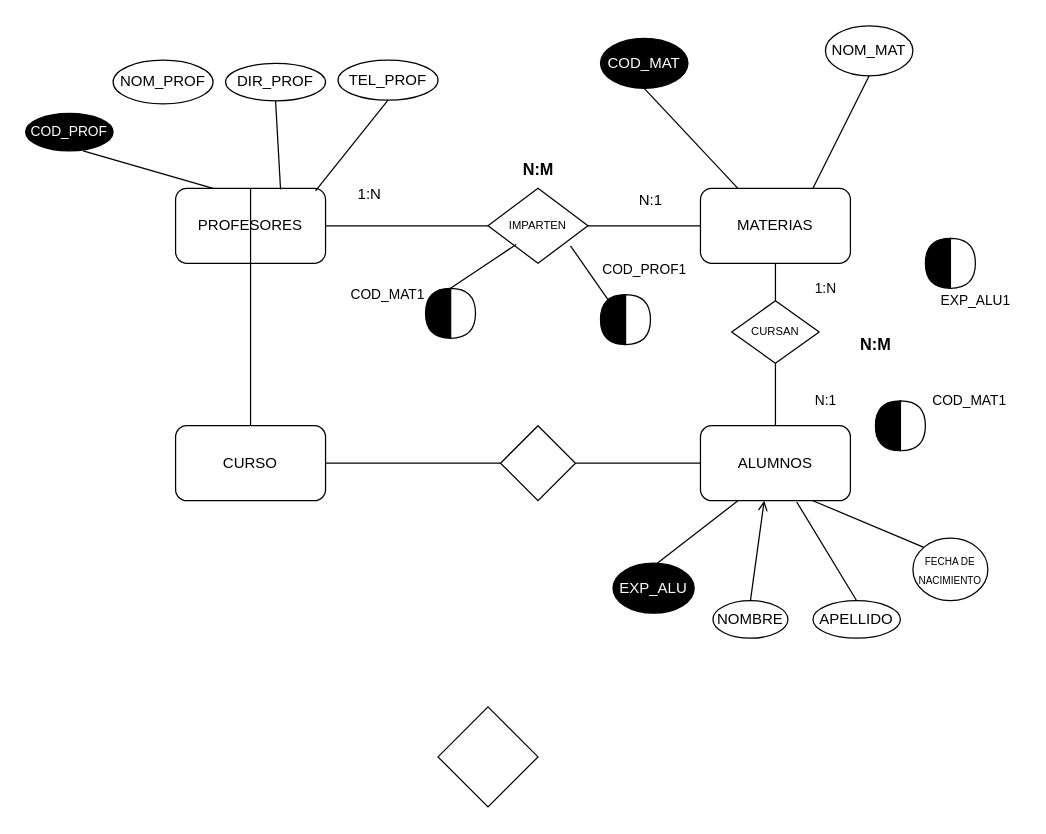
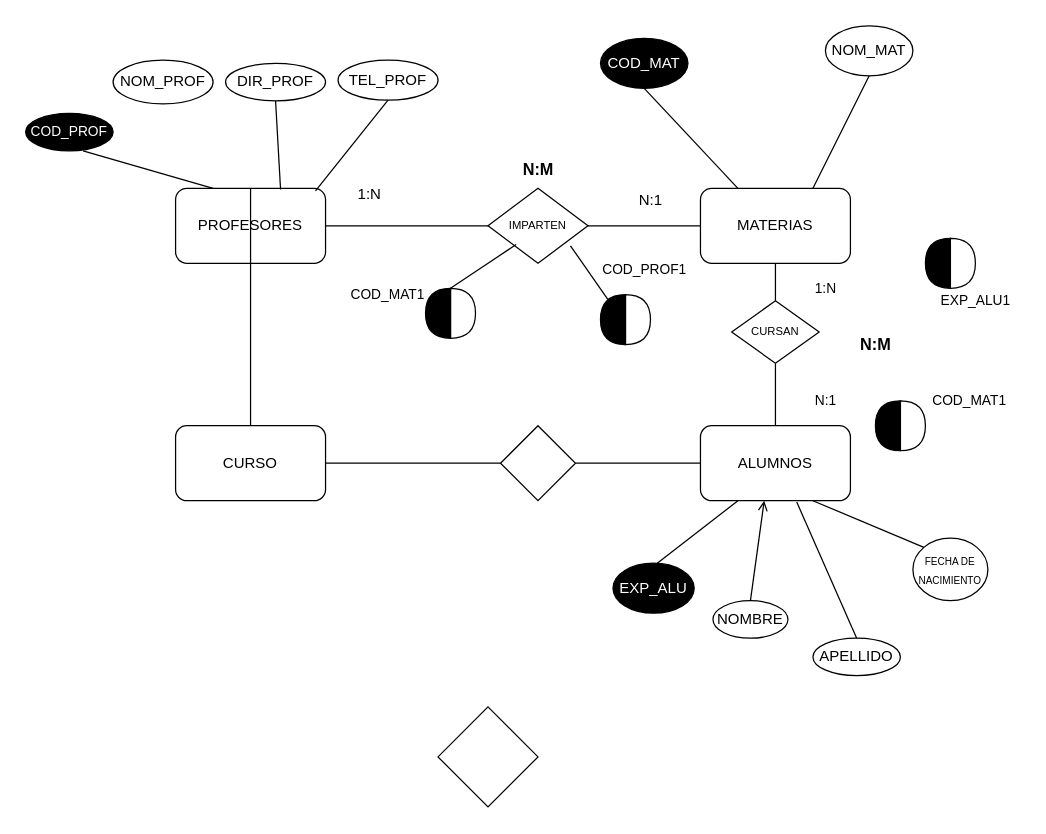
  <mxCell id="0" />
  <mxCell id="1" parent="0" />
  <mxCell id="2" value="PROFESORES" style="rounded=1;whiteSpace=wrap;html=1;" vertex="1" parent="1"><mxGeometry x="140" y="150" width="120" height="60" as="geometry" /></mxCell>
  <mxCell id="3" value="MATERIAS" style="rounded=1;whiteSpace=wrap;html=1;" vertex="1" parent="1"><mxGeometry x="560" y="150" width="120" height="60" as="geometry" /></mxCell>
  <mxCell id="4" value="ALUMNOS" style="rounded=1;whiteSpace=wrap;html=1;" vertex="1" parent="1"><mxGeometry x="560" y="340" width="120" height="60" as="geometry" /></mxCell>
  <mxCell id="5" value="CURSO" style="rounded=1;whiteSpace=wrap;html=1;" vertex="1" parent="1"><mxGeometry x="140" y="340" width="120" height="60" as="geometry" /></mxCell>
  <mxCell id="6" value="NOM_PROF" style="ellipse;whiteSpace=wrap;html=1;" vertex="1" parent="1"><mxGeometry x="90" y="47.5" width="80" height="35" as="geometry" /></mxCell>
  <mxCell id="7" value="DIR_PROF" style="ellipse;whiteSpace=wrap;html=1;" vertex="1" parent="1"><mxGeometry x="180" y="50" width="80" height="30" as="geometry" /></mxCell>
  <mxCell id="8" value="TEL_PROF" style="ellipse;whiteSpace=wrap;html=1;" vertex="1" parent="1"><mxGeometry x="270" y="47.5" width="80" height="32" as="geometry" /></mxCell>
  <mxCell id="9" value="" style="endArrow=none;html=1;rounded=0;exitX=0.933;exitY=0.033;exitDx=0;exitDy=0;entryX=0.5;entryY=1;entryDx=0;entryDy=0;exitPerimeter=0;" edge="1" parent="1" source="2" target="8"><mxGeometry width="50" height="50" relative="1" as="geometry"><mxPoint x="270" y="129.5" as="sourcePoint" /><mxPoint x="320" y="79.5" as="targetPoint" /></mxGeometry></mxCell>
  <mxCell id="10" value="" style="endArrow=none;html=1;rounded=0;exitX=0.7;exitY=0.017;exitDx=0;exitDy=0;exitPerimeter=0;entryX=0.5;entryY=1;entryDx=0;entryDy=0;" edge="1" parent="1" source="2" target="7"><mxGeometry width="50" height="50" relative="1" as="geometry"><mxPoint x="170" y="129.5" as="sourcePoint" /><mxPoint x="220" y="90" as="targetPoint" /></mxGeometry></mxCell>
  <mxCell id="11" value="" style="endArrow=none;html=1;rounded=0;exitX=0.5;exitY=0;exitDx=0;exitDy=0;" edge="1" parent="1" source="2" target="5"><mxGeometry width="50" height="50" relative="1" as="geometry"><mxPoint x="90" y="129.5" as="sourcePoint" /><mxPoint x="140" y="90" as="targetPoint" /></mxGeometry></mxCell>
  <mxCell id="12" value="" style="endArrow=none;html=1;rounded=0;exitX=0.25;exitY=0;exitDx=0;exitDy=0;entryX=0.657;entryY=1;entryDx=0;entryDy=0;entryPerimeter=0;" edge="1" parent="1" source="2" target="36"><mxGeometry width="50" height="50" relative="1" as="geometry"><mxPoint x="40" y="160" as="sourcePoint" /><mxPoint x="118.284" y="148.284" as="targetPoint" /></mxGeometry></mxCell>
  <mxCell id="13" value="NOM_MAT" style="ellipse;whiteSpace=wrap;html=1;" vertex="1" parent="1"><mxGeometry x="660" y="20" width="70" height="40" as="geometry" /></mxCell>
  <mxCell id="14" value="&lt;font color=&quot;#ffffff&quot;&gt;COD_MAT&lt;/font&gt;" style="ellipse;whiteSpace=wrap;html=1;fillColor=#000000;" vertex="1" parent="1"><mxGeometry x="480" y="30" width="70" height="40" as="geometry" /></mxCell>
  <mxCell id="15" value="" style="endArrow=none;html=1;rounded=0;exitX=0.25;exitY=0;exitDx=0;exitDy=0;entryX=0.5;entryY=1;entryDx=0;entryDy=0;" edge="1" parent="1" source="3" target="14"><mxGeometry width="50" height="50" relative="1" as="geometry"><mxPoint x="480" y="110" as="sourcePoint" /><mxPoint x="530" y="60" as="targetPoint" /></mxGeometry></mxCell>
  <mxCell id="16" value="" style="endArrow=none;html=1;rounded=0;exitX=0.75;exitY=0;exitDx=0;exitDy=0;entryX=0.5;entryY=1;entryDx=0;entryDy=0;" edge="1" parent="1" source="3" target="13"><mxGeometry width="50" height="50" relative="1" as="geometry"><mxPoint x="650" y="110" as="sourcePoint" /><mxPoint x="700" y="60" as="targetPoint" /></mxGeometry></mxCell>
  <mxCell id="17" value="&lt;font color=&quot;#ffffff&quot;&gt;EXP_ALU&lt;br&gt;&lt;/font&gt;" style="ellipse;whiteSpace=wrap;html=1;fillColor=#000000;" vertex="1" parent="1"><mxGeometry x="490" y="450" width="65" height="40" as="geometry" /></mxCell>
  <mxCell id="18" value="NOMBRE" style="ellipse;whiteSpace=wrap;html=1;" vertex="1" parent="1"><mxGeometry x="570" y="480" width="60" height="30" as="geometry" /></mxCell>
- <mxCell id="19" value="APELLIDO" style="ellipse;whiteSpace=wrap;html=1;" vertex="1" parent="1"><mxGeometry x="650" y="480" width="70" height="30" as="geometry" /></mxCell>
+ <mxCell id="19" value="APELLIDO" style="ellipse;whiteSpace=wrap;html=1;" vertex="1" parent="1"><mxGeometry x="650" y="510" width="70" height="30" as="geometry" /></mxCell>
  <mxCell id="20" value="&lt;font style=&quot;font-size: 8px;&quot;&gt;FECHA DE NACIMIENTO&lt;/font&gt;" style="ellipse;whiteSpace=wrap;html=1;" vertex="1" parent="1"><mxGeometry x="730" y="430" width="60" height="50" as="geometry" /></mxCell>
  <mxCell id="21" value="" style="endArrow=none;html=1;rounded=0;fontSize=8;exitX=0.545;exitY=0;exitDx=0;exitDy=0;exitPerimeter=0;entryX=0.25;entryY=1;entryDx=0;entryDy=0;" edge="1" parent="1" source="17" target="4"><mxGeometry width="50" height="50" relative="1" as="geometry"><mxPoint x="540" y="450" as="sourcePoint" /><mxPoint x="590" y="400" as="targetPoint" /></mxGeometry></mxCell>
  <mxCell id="22" value="" style="endArrow=open;html=1;rounded=0;fontSize=8;exitX=0.5;exitY=0;exitDx=0;exitDy=0;entryX=0.425;entryY=1;entryDx=0;entryDy=0;entryPerimeter=0;" edge="1" parent="1" source="18" target="4"><mxGeometry width="50" height="50" relative="1" as="geometry"><mxPoint x="595" y="480" as="sourcePoint" /><mxPoint x="645" y="430" as="targetPoint" /></mxGeometry></mxCell>
  <mxCell id="23" value="" style="endArrow=none;html=1;rounded=0;fontSize=8;entryX=0.642;entryY=1.017;entryDx=0;entryDy=0;entryPerimeter=0;exitX=0.5;exitY=0;exitDx=0;exitDy=0;" edge="1" parent="1" source="19" target="4"><mxGeometry width="50" height="50" relative="1" as="geometry"><mxPoint x="670" y="480" as="sourcePoint" /><mxPoint x="720" y="430" as="targetPoint" /></mxGeometry></mxCell>
  <mxCell id="24" value="" style="endArrow=none;html=1;rounded=0;fontSize=8;exitX=0;exitY=0;exitDx=0;exitDy=0;entryX=0.75;entryY=1;entryDx=0;entryDy=0;" edge="1" parent="1" source="20" target="4"><mxGeometry width="50" height="50" relative="1" as="geometry"><mxPoint x="740" y="430" as="sourcePoint" /><mxPoint x="790" y="380" as="targetPoint" /></mxGeometry></mxCell>
  <mxCell id="25" value="" style="rhombus;whiteSpace=wrap;html=1;fontSize=8;" vertex="1" parent="1"><mxGeometry x="390" y="150" width="80" height="60" as="geometry" /></mxCell>
  <mxCell id="26" value="" style="endArrow=none;html=1;rounded=0;fontSize=8;entryX=0;entryY=0.5;entryDx=0;entryDy=0;" edge="1" parent="1" target="25"><mxGeometry width="50" height="50" relative="1" as="geometry"><mxPoint x="260" y="180" as="sourcePoint" /><mxPoint x="310" y="130" as="targetPoint" /></mxGeometry></mxCell>
  <mxCell id="27" value="" style="endArrow=none;html=1;rounded=0;fontSize=8;exitX=1;exitY=0.5;exitDx=0;exitDy=0;entryX=0;entryY=0.5;entryDx=0;entryDy=0;" edge="1" parent="1" source="25" target="3"><mxGeometry width="50" height="50" relative="1" as="geometry"><mxPoint x="480" y="190" as="sourcePoint" /><mxPoint x="530" y="140" as="targetPoint" /></mxGeometry></mxCell>
  <mxCell id="28" value="&lt;font style=&quot;font-size: 9px;&quot;&gt;CURSAN&lt;/font&gt;" style="rhombus;whiteSpace=wrap;html=1;fontSize=8;" vertex="1" parent="1"><mxGeometry x="585" y="240" width="70" height="50" as="geometry" /></mxCell>
  <mxCell id="29" value="" style="rhombus;whiteSpace=wrap;html=1;fontSize=8;" vertex="1" parent="1"><mxGeometry x="400" y="340" width="60" height="60" as="geometry" /></mxCell>
  <mxCell id="30" value="" style="rhombus;whiteSpace=wrap;html=1;fontSize=8;" vertex="1" parent="1"><mxGeometry x="350" y="565" width="80" height="80" as="geometry" /></mxCell>
  <mxCell id="31" value="" style="endArrow=none;html=1;rounded=0;fontSize=8;exitX=1;exitY=0.5;exitDx=0;exitDy=0;entryX=0;entryY=0.5;entryDx=0;entryDy=0;" edge="1" parent="1" source="5" target="29"><mxGeometry width="50" height="50" relative="1" as="geometry"><mxPoint x="390" y="390" as="sourcePoint" /><mxPoint x="440" y="340" as="targetPoint" /></mxGeometry></mxCell>
  <mxCell id="32" value="" style="endArrow=none;html=1;rounded=0;fontSize=8;entryX=0;entryY=0.5;entryDx=0;entryDy=0;exitX=1;exitY=0.5;exitDx=0;exitDy=0;" edge="1" parent="1" source="29" target="4"><mxGeometry width="50" height="50" relative="1" as="geometry"><mxPoint x="390" y="390" as="sourcePoint" /><mxPoint x="440" y="340" as="targetPoint" /></mxGeometry></mxCell>
  <mxCell id="33" value="" style="endArrow=none;html=1;rounded=0;fontSize=8;entryX=0.5;entryY=1;entryDx=0;entryDy=0;exitX=0.5;exitY=0;exitDx=0;exitDy=0;" edge="1" parent="1" source="28" target="3"><mxGeometry width="50" height="50" relative="1" as="geometry"><mxPoint x="390" y="390" as="sourcePoint" /><mxPoint x="440" y="340" as="targetPoint" /></mxGeometry></mxCell>
  <mxCell id="34" value="" style="endArrow=none;html=1;rounded=0;fontSize=8;entryX=0.5;entryY=1;entryDx=0;entryDy=0;exitX=0.5;exitY=0;exitDx=0;exitDy=0;" edge="1" parent="1" source="4" target="28"><mxGeometry width="50" height="50" relative="1" as="geometry"><mxPoint x="390" y="390" as="sourcePoint" /><mxPoint x="440" y="340" as="targetPoint" /></mxGeometry></mxCell>
  <mxCell id="35" value="&lt;font style=&quot;font-size: 9px;&quot;&gt;IMPARTEN&lt;/font&gt;" style="text;html=1;strokeColor=none;fillColor=none;align=center;verticalAlign=middle;whiteSpace=wrap;rounded=0;fontSize=8;" vertex="1" parent="1"><mxGeometry x="395" y="165" width="70" height="30" as="geometry" /></mxCell>
  <mxCell id="36" value="&lt;font color=&quot;#ffffff&quot; style=&quot;font-size: 11px;&quot;&gt;COD_PROF&lt;/font&gt;" style="ellipse;whiteSpace=wrap;html=1;fontSize=9;fillColor=#000000;" vertex="1" parent="1"><mxGeometry x="20" y="90" width="70" height="30" as="geometry" /></mxCell>
  <mxCell id="37" value="&lt;font style=&quot;font-size: 12px;&quot;&gt;1:N&lt;/font&gt;" style="text;html=1;align=center;verticalAlign=middle;resizable=0;points=[];autosize=1;strokeColor=none;fillColor=none;fontSize=11;fontColor=#000000;" vertex="1" parent="1"><mxGeometry x="280" y="145" width="30" height="20" as="geometry" /></mxCell>
  <mxCell id="38" value="N:1" style="text;html=1;align=center;verticalAlign=middle;resizable=0;points=[];autosize=1;strokeColor=none;fillColor=none;fontSize=12;fontColor=#000000;" vertex="1" parent="1"><mxGeometry x="505" y="150" width="30" height="20" as="geometry" /></mxCell>
  <mxCell id="39" value="&lt;font style=&quot;font-size: 13px;&quot;&gt;&lt;b&gt;N:M&lt;/b&gt;&lt;/font&gt;" style="text;html=1;align=center;verticalAlign=middle;resizable=0;points=[];autosize=1;strokeColor=none;fillColor=none;fontSize=12;fontColor=#000000;" vertex="1" parent="1"><mxGeometry x="410" y="125" width="40" height="20" as="geometry" /></mxCell>
  <mxCell id="40" value="&lt;font style=&quot;font-size: 11px;&quot;&gt;1:N&lt;/font&gt;" style="text;html=1;align=center;verticalAlign=middle;resizable=0;points=[];autosize=1;strokeColor=none;fillColor=none;fontSize=9;fontColor=#000000;" vertex="1" parent="1"><mxGeometry x="645" y="220" width="30" height="20" as="geometry" /></mxCell>
  <mxCell id="41" value="&lt;font style=&quot;font-size: 11px;&quot;&gt;N:1&lt;/font&gt;" style="text;html=1;align=center;verticalAlign=middle;resizable=0;points=[];autosize=1;strokeColor=none;fillColor=none;fontSize=9;fontColor=#000000;" vertex="1" parent="1"><mxGeometry x="645" y="310" width="30" height="20" as="geometry" /></mxCell>
  <mxCell id="42" value="&lt;font size=&quot;1&quot; style=&quot;&quot;&gt;&lt;b style=&quot;font-size: 13px;&quot;&gt;N:M&lt;/b&gt;&lt;/font&gt;" style="text;html=1;align=center;verticalAlign=middle;resizable=0;points=[];autosize=1;strokeColor=none;fillColor=none;fontSize=9;fontColor=#000000;" vertex="1" parent="1"><mxGeometry x="680" y="265" width="40" height="20" as="geometry" /></mxCell>
  <mxCell id="43" value="" style="shape=or;whiteSpace=wrap;html=1;fontSize=9;fontColor=#000000;fillColor=#FFFFFF;" vertex="1" parent="1"><mxGeometry x="720" y="320" width="20" height="40" as="geometry" /></mxCell>
  <mxCell id="44" value="" style="shape=or;whiteSpace=wrap;html=1;fontSize=9;fontColor=#000000;fillColor=#000000;rotation=-180;" vertex="1" parent="1"><mxGeometry x="700" y="320" width="20" height="40" as="geometry" /></mxCell>
  <mxCell id="45" value="" style="shape=or;whiteSpace=wrap;html=1;fontSize=9;fontColor=#000000;fillColor=#FFFFFF;" vertex="1" parent="1"><mxGeometry x="360" y="230" width="20" height="40" as="geometry" /></mxCell>
  <mxCell id="46" value="" style="shape=or;whiteSpace=wrap;html=1;fontSize=9;fontColor=#000000;fillColor=#000000;rotation=-180;" vertex="1" parent="1"><mxGeometry x="340" y="230" width="20" height="40" as="geometry" /></mxCell>
  <mxCell id="47" value="" style="shape=or;whiteSpace=wrap;html=1;fontSize=9;fontColor=#000000;fillColor=#FFFFFF;" vertex="1" parent="1"><mxGeometry x="500" y="235" width="20" height="40" as="geometry" /></mxCell>
  <mxCell id="48" value="" style="shape=or;whiteSpace=wrap;html=1;fontSize=9;fontColor=#000000;fillColor=#000000;rotation=-180;" vertex="1" parent="1"><mxGeometry x="480" y="235" width="20" height="40" as="geometry" /></mxCell>
  <mxCell id="49" value="" style="shape=or;whiteSpace=wrap;html=1;fontSize=9;fontColor=#000000;fillColor=#FFFFFF;" vertex="1" parent="1"><mxGeometry x="760" y="190" width="20" height="40" as="geometry" /></mxCell>
  <mxCell id="50" value="" style="shape=or;whiteSpace=wrap;html=1;fontSize=9;fontColor=#000000;fillColor=#000000;rotation=-180;" vertex="1" parent="1"><mxGeometry x="740" y="190" width="20" height="40" as="geometry" /></mxCell>
  <mxCell id="51" value="&lt;font style=&quot;font-size: 11px;&quot;&gt;COD_MAT1&lt;/font&gt;" style="text;html=1;strokeColor=none;fillColor=none;align=center;verticalAlign=middle;whiteSpace=wrap;rounded=0;fontSize=9;fontColor=#000000;" vertex="1" parent="1"><mxGeometry x="280" y="220" width="60" height="30" as="geometry" /></mxCell>
  <mxCell id="52" value="&lt;font style=&quot;font-size: 11px;&quot;&gt;COD_PROF1&lt;/font&gt;" style="text;html=1;align=center;verticalAlign=middle;resizable=0;points=[];autosize=1;strokeColor=none;fillColor=none;fontSize=9;fontColor=#000000;" vertex="1" parent="1"><mxGeometry x="475" y="205" width="80" height="20" as="geometry" /></mxCell>
  <mxCell id="53" value="&lt;font style=&quot;font-size: 11px;&quot;&gt;COD_MAT1&lt;/font&gt;" style="text;html=1;align=center;verticalAlign=middle;resizable=0;points=[];autosize=1;strokeColor=none;fillColor=none;fontSize=11;fontColor=#000000;" vertex="1" parent="1"><mxGeometry x="740" y="310" width="70" height="20" as="geometry" /></mxCell>
  <mxCell id="54" value="EXP_ALU1" style="text;html=1;align=center;verticalAlign=middle;resizable=0;points=[];autosize=1;strokeColor=none;fillColor=none;fontSize=11;fontColor=#000000;" vertex="1" parent="1"><mxGeometry x="745" y="230" width="70" height="20" as="geometry" /></mxCell>
  <mxCell id="55" value="" style="endArrow=none;html=1;rounded=0;fontSize=11;fontColor=#000000;entryX=0.25;entryY=1;entryDx=0;entryDy=0;" edge="1" parent="1" target="35"><mxGeometry width="50" height="50" relative="1" as="geometry"><mxPoint x="360" y="230" as="sourcePoint" /><mxPoint x="410" y="180" as="targetPoint" /></mxGeometry></mxCell>
  <mxCell id="56" value="" style="endArrow=none;html=1;rounded=0;fontSize=11;fontColor=#000000;entryX=0.871;entryY=1.033;entryDx=0;entryDy=0;entryPerimeter=0;exitX=0.7;exitY=0.9;exitDx=0;exitDy=0;exitPerimeter=0;" edge="1" parent="1" source="48" target="35"><mxGeometry width="50" height="50" relative="1" as="geometry"><mxPoint x="410" y="265" as="sourcePoint" /><mxPoint x="460" y="215" as="targetPoint" /></mxGeometry></mxCell>
